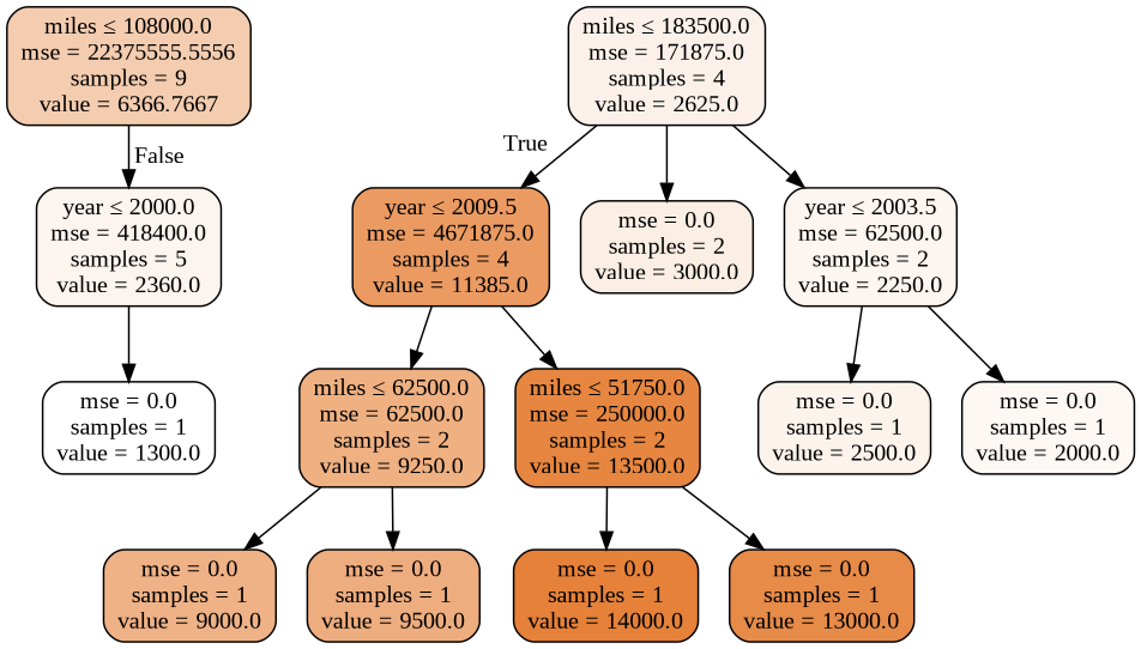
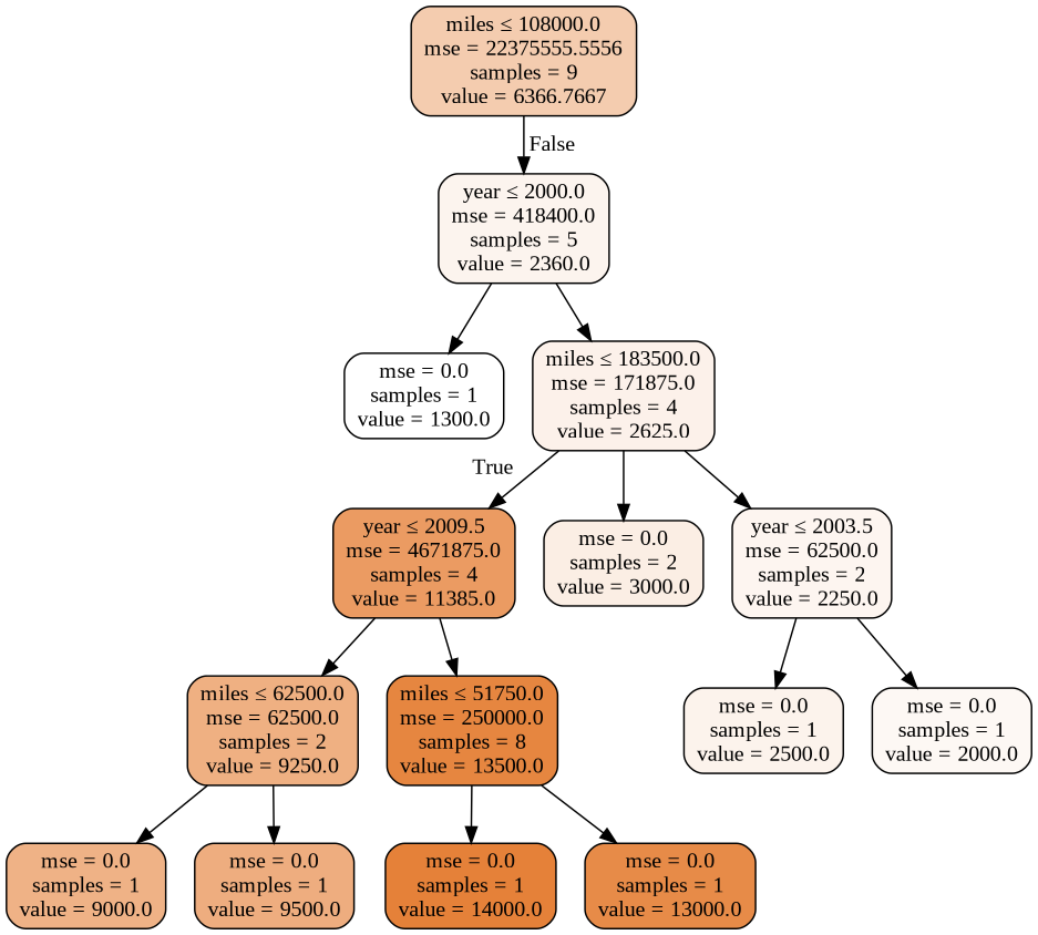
  digraph {
    fontname="Liberation Serif"
    node [color=black fontname="Liberation Serif" shape=box style="filled, rounded"]
    edge [fontname="Liberation Serif"]
    n1 [fillcolor="#e5813966" label=<miles &le; 108000.0<br/>mse = 22375555.5556<br/>samples = 9<br/>value = 6366.7667>]
    n2 [fillcolor="#e5813915" label=<year &le; 2000.0<br/>mse = 418400.0<br/>samples = 5<br/>value = 2360.0>]
    n3 [fillcolor="#e58139ca" label=<year &le; 2009.5<br/>mse = 4671875.0<br/>samples = 4<br/>value = 11385.0>]
    n4 [fillcolor="#e58139a0" label=<miles &le; 62500.0<br/>mse = 62500.0<br/>samples = 2<br/>value = 9250.0>]
-   n5 [fillcolor="#e58139f5" label=<miles &le; 51750.0<br/>mse = 250000.0<br/>samples = 2<br/>value = 13500.0>]
+   n5 [fillcolor="#e58139f5" label=<miles &le; 51750.0<br/>mse = 250000.0<br/>samples = 8<br/>value = 13500.0>]
    n6 [fillcolor="#e5813900" label=<mse = 0.0<br/>samples = 1<br/>value = 1300.0>]
    n7 [fillcolor="#e581391b" label=<miles &le; 183500.0<br/>mse = 171875.0<br/>samples = 4<br/>value = 2625.0>]
    n8 [fillcolor="#e581399b" label=<mse = 0.0<br/>samples = 1<br/>value = 9000.0>]
    n9 [fillcolor="#e58139a5" label=<mse = 0.0<br/>samples = 1<br/>value = 9500.0>]
    n10 [fillcolor="#e58139ff" label=<mse = 0.0<br/>samples = 1<br/>value = 14000.0>]
    n11 [fillcolor="#e58139eb" label=<mse = 0.0<br/>samples = 1<br/>value = 13000.0>]
    n12 [fillcolor="#e5813922" label=<mse = 0.0<br/>samples = 2<br/>value = 3000.0>]
    n13 [fillcolor="#e5813913" label=<year &le; 2003.5<br/>mse = 62500.0<br/>samples = 2<br/>value = 2250.0>]
    n14 [fillcolor="#e5813918" label=<mse = 0.0<br/>samples = 1<br/>value = 2500.0>]
    n15 [fillcolor="#e581390e" label=<mse = 0.0<br/>samples = 1<br/>value = 2000.0>]
    n1 -> n2 [headlabel=False labelangle=-45 labeldistance=2.5]
    n2 -> n6
+   n2 -> n7
    n3 -> n4
    n3 -> n5
    n4 -> n8
    n4 -> n9
    n5 -> n10
    n5 -> n11
    n7 -> n3 [headlabel=True labelangle=45 labeldistance=2.5]
    n7 -> n12
    n7 -> n13
    n13 -> n14
    n13 -> n15
  }
